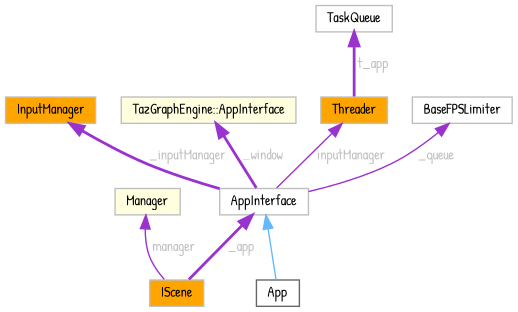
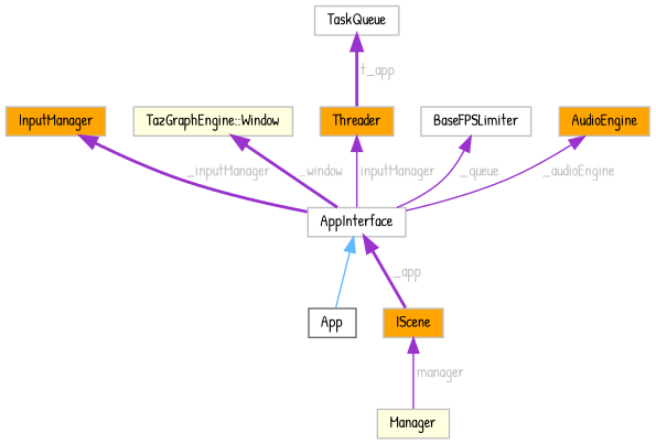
  digraph {
    fontname="Patrick Hand"
    node [color=grey75 fillcolor=white fontname="Patrick Hand" fontsize=10 shape=box style=filled]
    edge [color=darkorchid3 dir=back fontname="Patrick Hand" fontsize=10 labelfontname=Helvetica labelfontsize=10 style=solid fontcolor=grey]
    n1 [color=gray40 fontcolor=black height=0.2 label=App width=0.4]
    n2 [height=0.2 label=AppInterface width=0.4]
    n3 [fillcolor=orange height=0.2 label=IScene width=0.4]
    n4 [fillcolor=orange height=0.2 label=InputManager width=0.4]
-   n5 [fillcolor=lightyellow height=0.2 label="TazGraphEngine::AppInterface" width=0.4]
+   n5 [fillcolor=lightyellow height=0.2 label="TazGraphEngine::Window" width=0.4]
    n6 [fillcolor=orange height=0.2 label=Threader width=0.4]
    n7 [height=0.2 label=TaskQueue width=0.4]
    n8 [height=0.2 label=BaseFPSLimiter width=0.4]
+   n9 [fillcolor=orange height=0.2 label=AudioEngine width=0.4]
    n10 [fillcolor=lightyellow height=0.2 label=Manager width=0.4]
    n2 -> n1 [color=steelblue1 fontcolor=""]
    n2 -> n3 [label=" _app" style=bold]
    n4 -> n2 [label=" _inputManager" style=bold]
    n5 -> n2 [label=" _window" style=bold]
    n6 -> n2 [label=" inputManager"]
    n7 -> n6 [label=" t_app" style=bold]
    n8 -> n2 [label=" _queue"]
-   n10 -> n3 [label=" manager"]
+   n9 -> n2 [label=" _audioEngine"]
+   n3 -> n10 [label=" manager"]
  }
